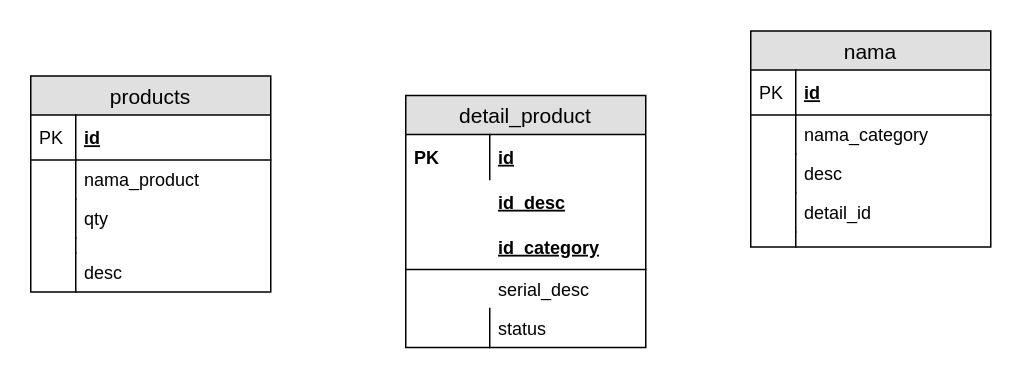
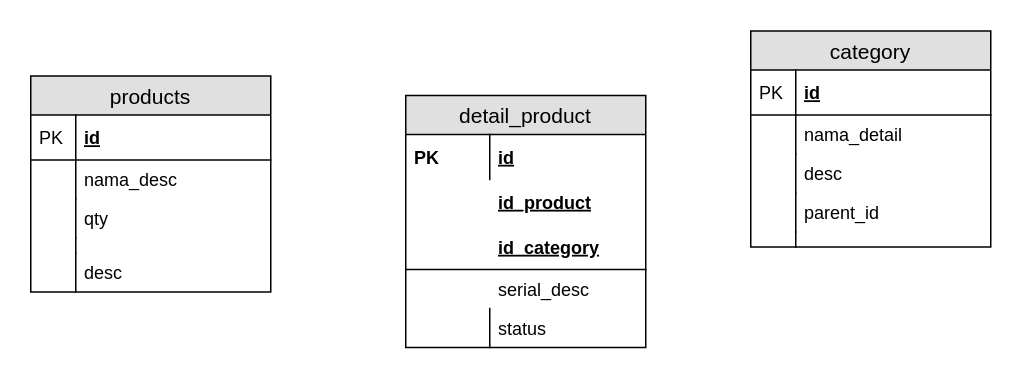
  <mxCell id="0" />
  <mxCell id="1" parent="0" />
  <mxCell id="2" value="products" style="swimlane;fontStyle=0;childLayout=stackLayout;horizontal=1;startSize=26;fillColor=#e0e0e0;horizontalStack=0;resizeParent=1;resizeParentMax=0;resizeLast=0;collapsible=1;marginBottom=0;swimlaneFillColor=#ffffff;align=center;fontSize=14;" parent="1" vertex="1"><mxGeometry x="20" y="50" width="160" height="144" as="geometry" /></mxCell>
  <mxCell id="3" value="id" style="shape=partialRectangle;top=0;left=0;right=0;bottom=1;align=left;verticalAlign=middle;fillColor=none;spacingLeft=34;spacingRight=4;overflow=hidden;rotatable=0;points=[[0,0.5],[1,0.5]];portConstraint=eastwest;dropTarget=0;fontStyle=5;fontSize=12;" parent="2" vertex="1"><mxGeometry y="26" width="160" height="30" as="geometry" /></mxCell>
  <mxCell id="4" value="PK" style="shape=partialRectangle;top=0;left=0;bottom=0;fillColor=none;align=left;verticalAlign=middle;spacingLeft=4;spacingRight=4;overflow=hidden;rotatable=0;points=[];portConstraint=eastwest;part=1;fontSize=12;" parent="3" vertex="1" connectable="0"><mxGeometry width="30" height="30" as="geometry" /></mxCell>
- <mxCell id="5" value="nama_product" style="shape=partialRectangle;top=0;left=0;right=0;bottom=0;align=left;verticalAlign=top;fillColor=none;spacingLeft=34;spacingRight=4;overflow=hidden;rotatable=0;points=[[0,0.5],[1,0.5]];portConstraint=eastwest;dropTarget=0;fontSize=12;" parent="2" vertex="1"><mxGeometry y="56" width="160" height="26" as="geometry" /></mxCell>
+ <mxCell id="5" value="nama_desc" style="shape=partialRectangle;top=0;left=0;right=0;bottom=0;align=left;verticalAlign=top;fillColor=none;spacingLeft=34;spacingRight=4;overflow=hidden;rotatable=0;points=[[0,0.5],[1,0.5]];portConstraint=eastwest;dropTarget=0;fontSize=12;" parent="2" vertex="1"><mxGeometry y="56" width="160" height="26" as="geometry" /></mxCell>
  <mxCell id="6" value="" style="shape=partialRectangle;top=0;left=0;bottom=0;fillColor=none;align=left;verticalAlign=top;spacingLeft=4;spacingRight=4;overflow=hidden;rotatable=0;points=[];portConstraint=eastwest;part=1;fontSize=12;" parent="5" vertex="1" connectable="0"><mxGeometry width="30" height="26" as="geometry" /></mxCell>
  <mxCell id="7" value="qty" style="shape=partialRectangle;top=0;left=0;right=0;bottom=0;align=left;verticalAlign=top;fillColor=none;spacingLeft=34;spacingRight=4;overflow=hidden;rotatable=0;points=[[0,0.5],[1,0.5]];portConstraint=eastwest;dropTarget=0;fontSize=12;" parent="2" vertex="1"><mxGeometry y="82" width="160" height="26" as="geometry" /></mxCell>
  <mxCell id="8" value="" style="shape=partialRectangle;top=0;left=0;bottom=0;fillColor=none;align=left;verticalAlign=top;spacingLeft=4;spacingRight=4;overflow=hidden;rotatable=0;points=[];portConstraint=eastwest;part=1;fontSize=12;" parent="7" vertex="1" connectable="0"><mxGeometry width="30" height="26" as="geometry" /></mxCell>
  <mxCell id="9" value="" style="shape=partialRectangle;top=0;left=0;right=0;bottom=0;align=left;verticalAlign=top;fillColor=none;spacingLeft=34;spacingRight=4;overflow=hidden;rotatable=0;points=[[0,0.5],[1,0.5]];portConstraint=eastwest;dropTarget=0;fontSize=12;" parent="2" vertex="1"><mxGeometry y="108" width="160" height="10" as="geometry" /></mxCell>
  <mxCell id="10" value="" style="shape=partialRectangle;top=0;left=0;bottom=0;fillColor=none;align=left;verticalAlign=top;spacingLeft=4;spacingRight=4;overflow=hidden;rotatable=0;points=[];portConstraint=eastwest;part=1;fontSize=12;" parent="9" vertex="1" connectable="0"><mxGeometry width="30" height="10" as="geometry" /></mxCell>
  <mxCell id="11" value="desc" style="shape=partialRectangle;top=0;left=0;right=0;bottom=0;align=left;verticalAlign=top;fillColor=none;spacingLeft=34;spacingRight=4;overflow=hidden;rotatable=0;points=[[0,0.5],[1,0.5]];portConstraint=eastwest;dropTarget=0;fontSize=12;" parent="2" vertex="1"><mxGeometry y="118" width="160" height="26" as="geometry" /></mxCell>
  <mxCell id="12" value="" style="shape=partialRectangle;top=0;left=0;bottom=0;fillColor=none;align=left;verticalAlign=top;spacingLeft=4;spacingRight=4;overflow=hidden;rotatable=0;points=[];portConstraint=eastwest;part=1;fontSize=12;" parent="11" vertex="1" connectable="0"><mxGeometry width="30" height="26" as="geometry" /></mxCell>
  <mxCell id="13" value="detail_product" style="swimlane;fontStyle=0;childLayout=stackLayout;horizontal=1;startSize=26;fillColor=#e0e0e0;horizontalStack=0;resizeParent=1;resizeParentMax=0;resizeLast=0;collapsible=1;marginBottom=0;swimlaneFillColor=#ffffff;align=center;fontSize=14;" parent="1" vertex="1"><mxGeometry x="270" y="63" width="160" height="168" as="geometry" /></mxCell>
  <mxCell id="14" value="id" style="shape=partialRectangle;top=0;left=0;right=0;bottom=0;align=left;verticalAlign=middle;fillColor=none;spacingLeft=60;spacingRight=4;overflow=hidden;rotatable=0;points=[[0,0.5],[1,0.5]];portConstraint=eastwest;dropTarget=0;fontStyle=5;fontSize=12;" parent="13" vertex="1"><mxGeometry y="26" width="160" height="30" as="geometry" /></mxCell>
  <mxCell id="15" value="PK" style="shape=partialRectangle;fontStyle=1;top=0;left=0;bottom=0;fillColor=none;align=left;verticalAlign=middle;spacingLeft=4;spacingRight=4;overflow=hidden;rotatable=0;points=[];portConstraint=eastwest;part=1;fontSize=12;" parent="14" vertex="1" connectable="0"><mxGeometry width="56" height="30" as="geometry" /></mxCell>
- <mxCell id="16" value="id_desc" style="shape=partialRectangle;top=0;left=0;right=0;bottom=0;align=left;verticalAlign=middle;fillColor=none;spacingLeft=60;spacingRight=4;overflow=hidden;rotatable=0;points=[[0,0.5],[1,0.5]];portConstraint=eastwest;dropTarget=0;fontStyle=5;fontSize=12;" parent="13" vertex="1"><mxGeometry y="56" width="160" height="30" as="geometry" /></mxCell>
+ <mxCell id="16" value="id_product" style="shape=partialRectangle;top=0;left=0;right=0;bottom=0;align=left;verticalAlign=middle;fillColor=none;spacingLeft=60;spacingRight=4;overflow=hidden;rotatable=0;points=[[0,0.5],[1,0.5]];portConstraint=eastwest;dropTarget=0;fontStyle=5;fontSize=12;" parent="13" vertex="1"><mxGeometry y="56" width="160" height="30" as="geometry" /></mxCell>
  <mxCell id="17" value="id_category" style="shape=partialRectangle;top=0;left=0;right=0;bottom=1;align=left;verticalAlign=middle;fillColor=none;spacingLeft=60;spacingRight=4;overflow=hidden;rotatable=0;points=[[0,0.5],[1,0.5]];portConstraint=eastwest;dropTarget=0;fontStyle=5;fontSize=12;" parent="13" vertex="1"><mxGeometry y="86" width="160" height="30" as="geometry" /></mxCell>
  <mxCell id="18" value="serial_desc" style="shape=partialRectangle;top=0;left=0;right=0;bottom=0;align=left;verticalAlign=top;fillColor=none;spacingLeft=60;spacingRight=4;overflow=hidden;rotatable=0;points=[[0,0.5],[1,0.5]];portConstraint=eastwest;dropTarget=0;fontSize=12;" parent="13" vertex="1"><mxGeometry y="116" width="160" height="26" as="geometry" /></mxCell>
  <mxCell id="19" value="status" style="shape=partialRectangle;top=0;left=0;right=0;bottom=0;align=left;verticalAlign=top;fillColor=none;spacingLeft=60;spacingRight=4;overflow=hidden;rotatable=0;points=[[0,0.5],[1,0.5]];portConstraint=eastwest;dropTarget=0;fontSize=12;" parent="13" vertex="1"><mxGeometry y="142" width="160" height="26" as="geometry" /></mxCell>
  <mxCell id="20" value="" style="shape=partialRectangle;top=0;left=0;bottom=0;fillColor=none;align=left;verticalAlign=top;spacingLeft=4;spacingRight=4;overflow=hidden;rotatable=0;points=[];portConstraint=eastwest;part=1;fontSize=12;" parent="19" vertex="1" connectable="0"><mxGeometry width="56" height="26" as="geometry" /></mxCell>
- <mxCell id="21" value="nama" style="swimlane;fontStyle=0;childLayout=stackLayout;horizontal=1;startSize=26;fillColor=#e0e0e0;horizontalStack=0;resizeParent=1;resizeParentMax=0;resizeLast=0;collapsible=1;marginBottom=0;swimlaneFillColor=#ffffff;align=center;fontSize=14;" parent="1" vertex="1"><mxGeometry x="500" y="20" width="160" height="144" as="geometry" /></mxCell>
+ <mxCell id="21" value="category" style="swimlane;fontStyle=0;childLayout=stackLayout;horizontal=1;startSize=26;fillColor=#e0e0e0;horizontalStack=0;resizeParent=1;resizeParentMax=0;resizeLast=0;collapsible=1;marginBottom=0;swimlaneFillColor=#ffffff;align=center;fontSize=14;" parent="1" vertex="1"><mxGeometry x="500" y="20" width="160" height="144" as="geometry" /></mxCell>
  <mxCell id="22" value="id" style="shape=partialRectangle;top=0;left=0;right=0;bottom=1;align=left;verticalAlign=middle;fillColor=none;spacingLeft=34;spacingRight=4;overflow=hidden;rotatable=0;points=[[0,0.5],[1,0.5]];portConstraint=eastwest;dropTarget=0;fontStyle=5;fontSize=12;" parent="21" vertex="1"><mxGeometry y="26" width="160" height="30" as="geometry" /></mxCell>
  <mxCell id="23" value="PK" style="shape=partialRectangle;top=0;left=0;bottom=0;fillColor=none;align=left;verticalAlign=middle;spacingLeft=4;spacingRight=4;overflow=hidden;rotatable=0;points=[];portConstraint=eastwest;part=1;fontSize=12;" parent="22" vertex="1" connectable="0"><mxGeometry width="30" height="30" as="geometry" /></mxCell>
- <mxCell id="24" value="nama_category" style="shape=partialRectangle;top=0;left=0;right=0;bottom=0;align=left;verticalAlign=top;fillColor=none;spacingLeft=34;spacingRight=4;overflow=hidden;rotatable=0;points=[[0,0.5],[1,0.5]];portConstraint=eastwest;dropTarget=0;fontSize=12;" parent="21" vertex="1"><mxGeometry y="56" width="160" height="26" as="geometry" /></mxCell>
+ <mxCell id="24" value="nama_detail" style="shape=partialRectangle;top=0;left=0;right=0;bottom=0;align=left;verticalAlign=top;fillColor=none;spacingLeft=34;spacingRight=4;overflow=hidden;rotatable=0;points=[[0,0.5],[1,0.5]];portConstraint=eastwest;dropTarget=0;fontSize=12;" parent="21" vertex="1"><mxGeometry y="56" width="160" height="26" as="geometry" /></mxCell>
  <mxCell id="25" value="" style="shape=partialRectangle;top=0;left=0;bottom=0;fillColor=none;align=left;verticalAlign=top;spacingLeft=4;spacingRight=4;overflow=hidden;rotatable=0;points=[];portConstraint=eastwest;part=1;fontSize=12;" parent="24" vertex="1" connectable="0"><mxGeometry width="30" height="26" as="geometry" /></mxCell>
  <mxCell id="26" value="desc" style="shape=partialRectangle;top=0;left=0;right=0;bottom=0;align=left;verticalAlign=top;fillColor=none;spacingLeft=34;spacingRight=4;overflow=hidden;rotatable=0;points=[[0,0.5],[1,0.5]];portConstraint=eastwest;dropTarget=0;fontSize=12;" parent="21" vertex="1"><mxGeometry y="82" width="160" height="26" as="geometry" /></mxCell>
  <mxCell id="27" value="" style="shape=partialRectangle;top=0;left=0;bottom=0;fillColor=none;align=left;verticalAlign=top;spacingLeft=4;spacingRight=4;overflow=hidden;rotatable=0;points=[];portConstraint=eastwest;part=1;fontSize=12;" parent="26" vertex="1" connectable="0"><mxGeometry width="30" height="26" as="geometry" /></mxCell>
- <mxCell id="28" value="detail_id" style="shape=partialRectangle;top=0;left=0;right=0;bottom=0;align=left;verticalAlign=top;fillColor=none;spacingLeft=34;spacingRight=4;overflow=hidden;rotatable=0;points=[[0,0.5],[1,0.5]];portConstraint=eastwest;dropTarget=0;fontSize=12;" parent="21" vertex="1"><mxGeometry y="108" width="160" height="26" as="geometry" /></mxCell>
+ <mxCell id="28" value="parent_id" style="shape=partialRectangle;top=0;left=0;right=0;bottom=0;align=left;verticalAlign=top;fillColor=none;spacingLeft=34;spacingRight=4;overflow=hidden;rotatable=0;points=[[0,0.5],[1,0.5]];portConstraint=eastwest;dropTarget=0;fontSize=12;" parent="21" vertex="1"><mxGeometry y="108" width="160" height="26" as="geometry" /></mxCell>
  <mxCell id="29" value="" style="shape=partialRectangle;top=0;left=0;bottom=0;fillColor=none;align=left;verticalAlign=top;spacingLeft=4;spacingRight=4;overflow=hidden;rotatable=0;points=[];portConstraint=eastwest;part=1;fontSize=12;" parent="28" vertex="1" connectable="0"><mxGeometry width="30" height="26" as="geometry" /></mxCell>
  <mxCell id="30" value="" style="shape=partialRectangle;top=0;left=0;right=0;bottom=0;align=left;verticalAlign=top;fillColor=none;spacingLeft=34;spacingRight=4;overflow=hidden;rotatable=0;points=[[0,0.5],[1,0.5]];portConstraint=eastwest;dropTarget=0;fontSize=12;" parent="21" vertex="1"><mxGeometry y="134" width="160" height="10" as="geometry" /></mxCell>
  <mxCell id="31" value="" style="shape=partialRectangle;top=0;left=0;bottom=0;fillColor=none;align=left;verticalAlign=top;spacingLeft=4;spacingRight=4;overflow=hidden;rotatable=0;points=[];portConstraint=eastwest;part=1;fontSize=12;" parent="30" vertex="1" connectable="0"><mxGeometry width="30" height="10" as="geometry" /></mxCell>
